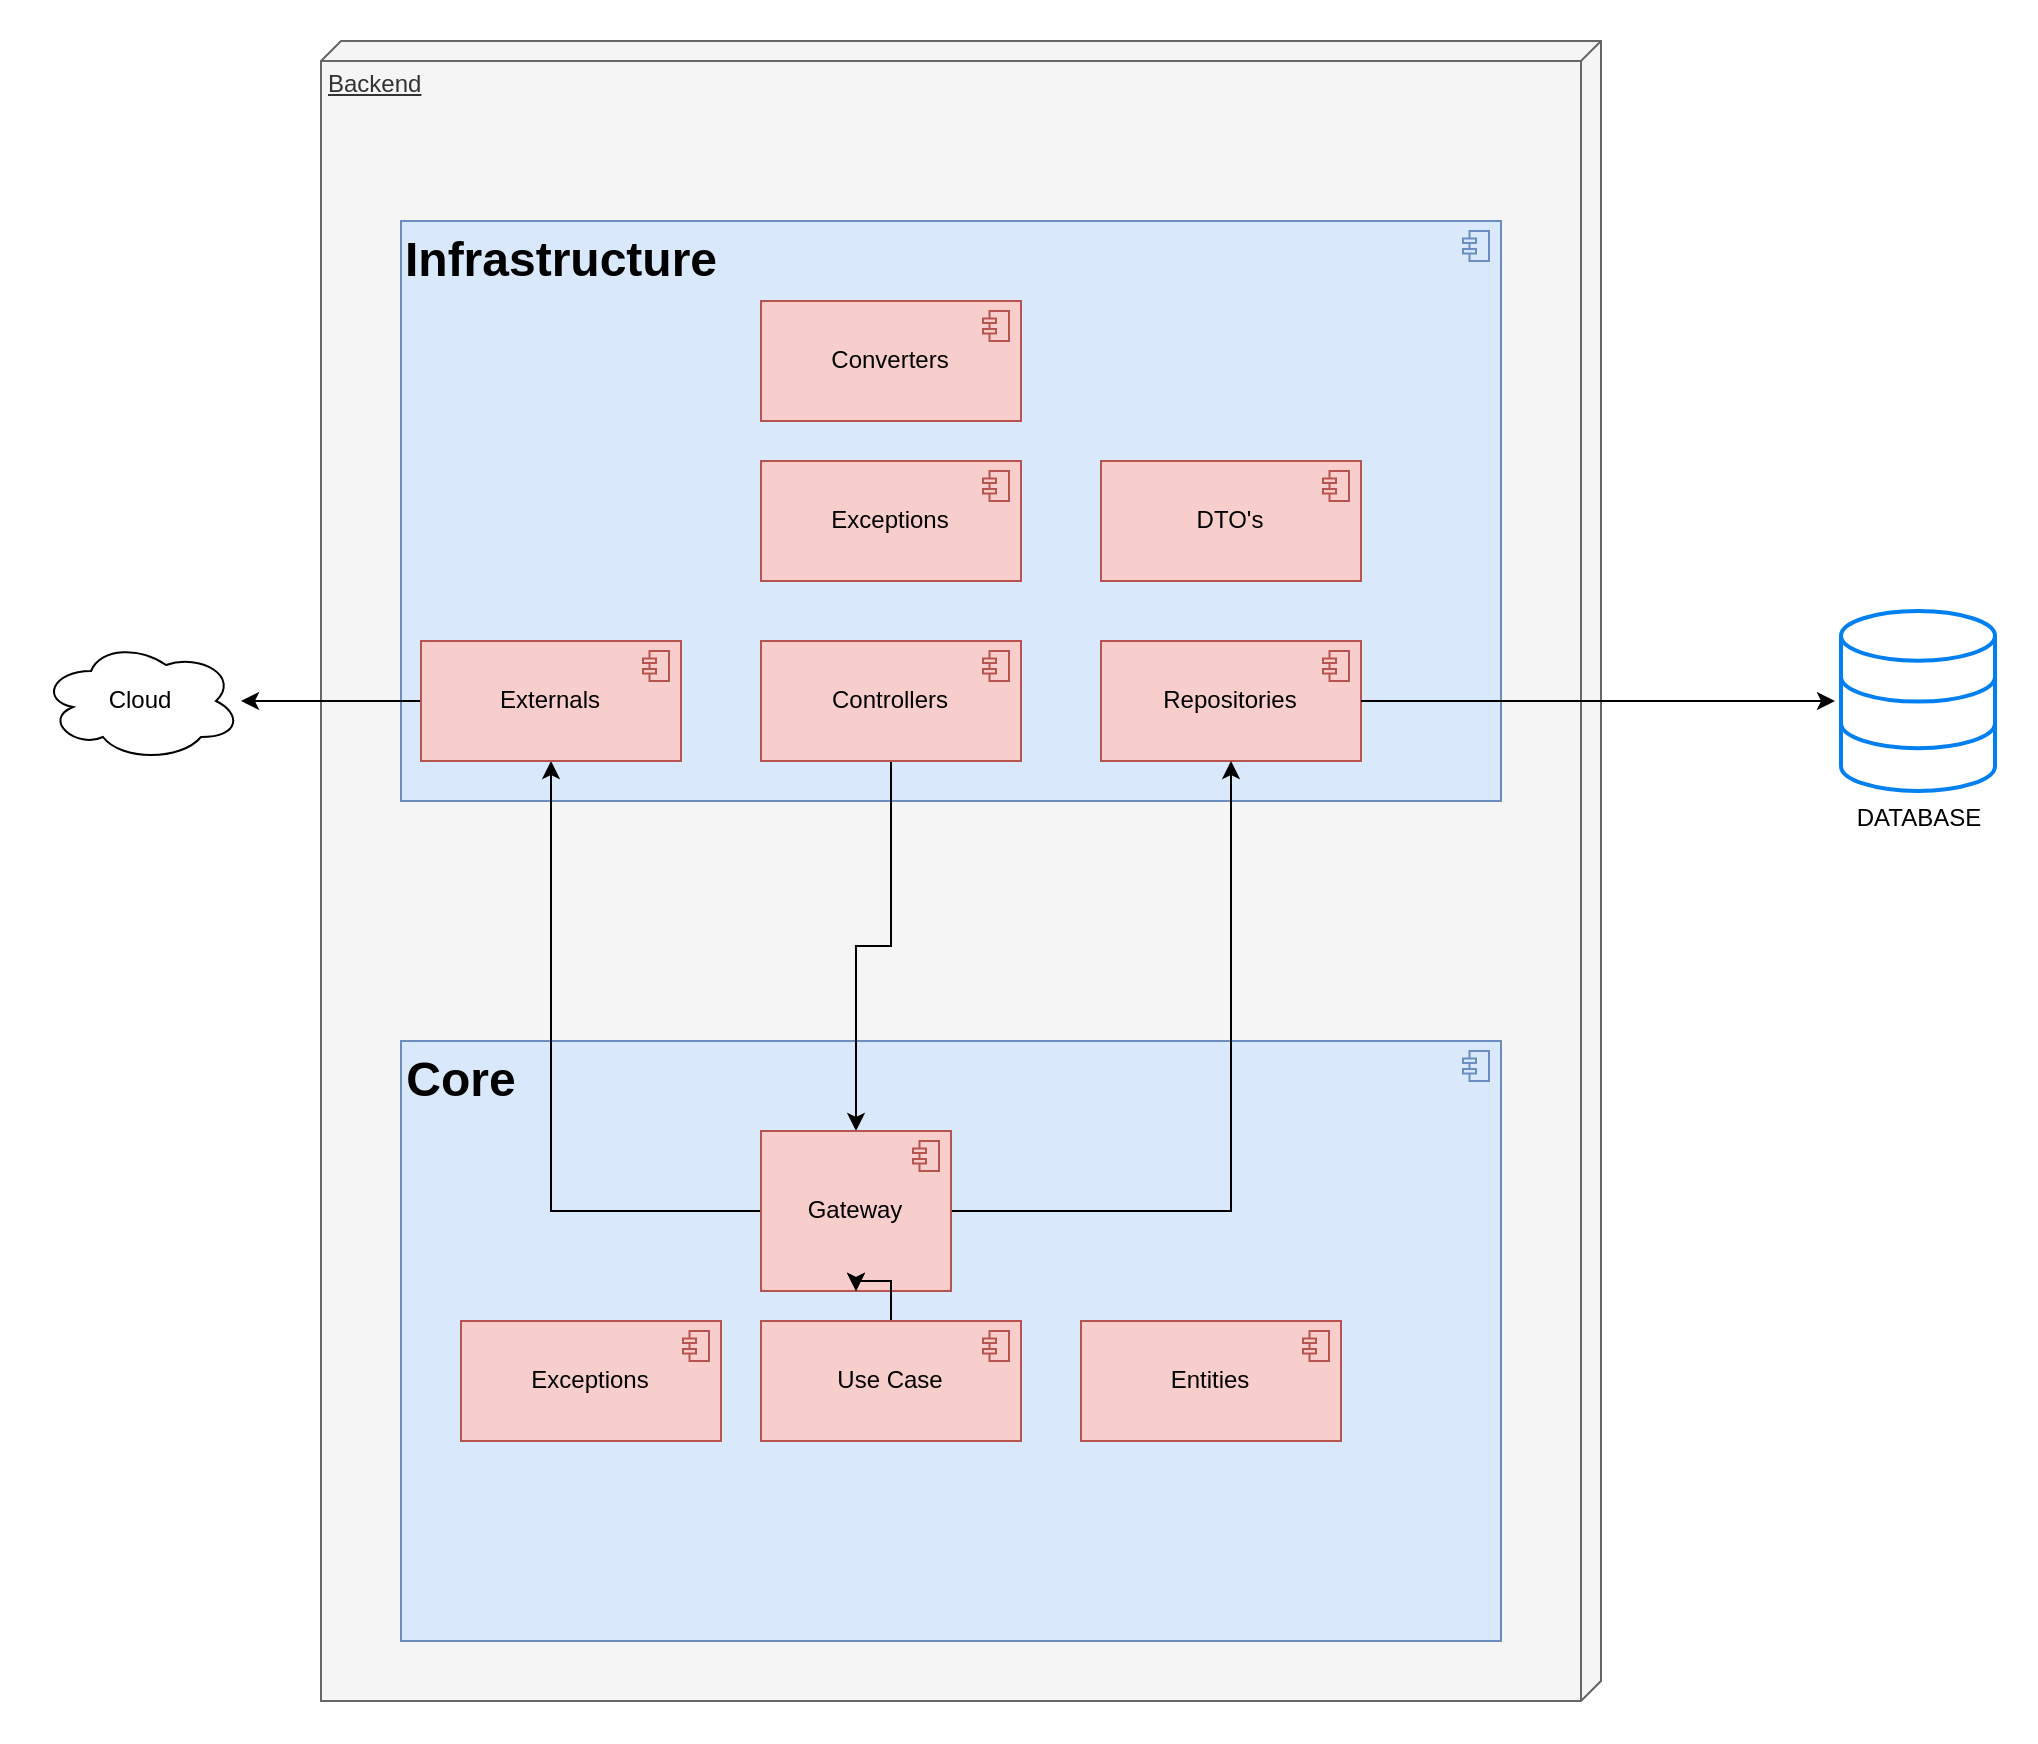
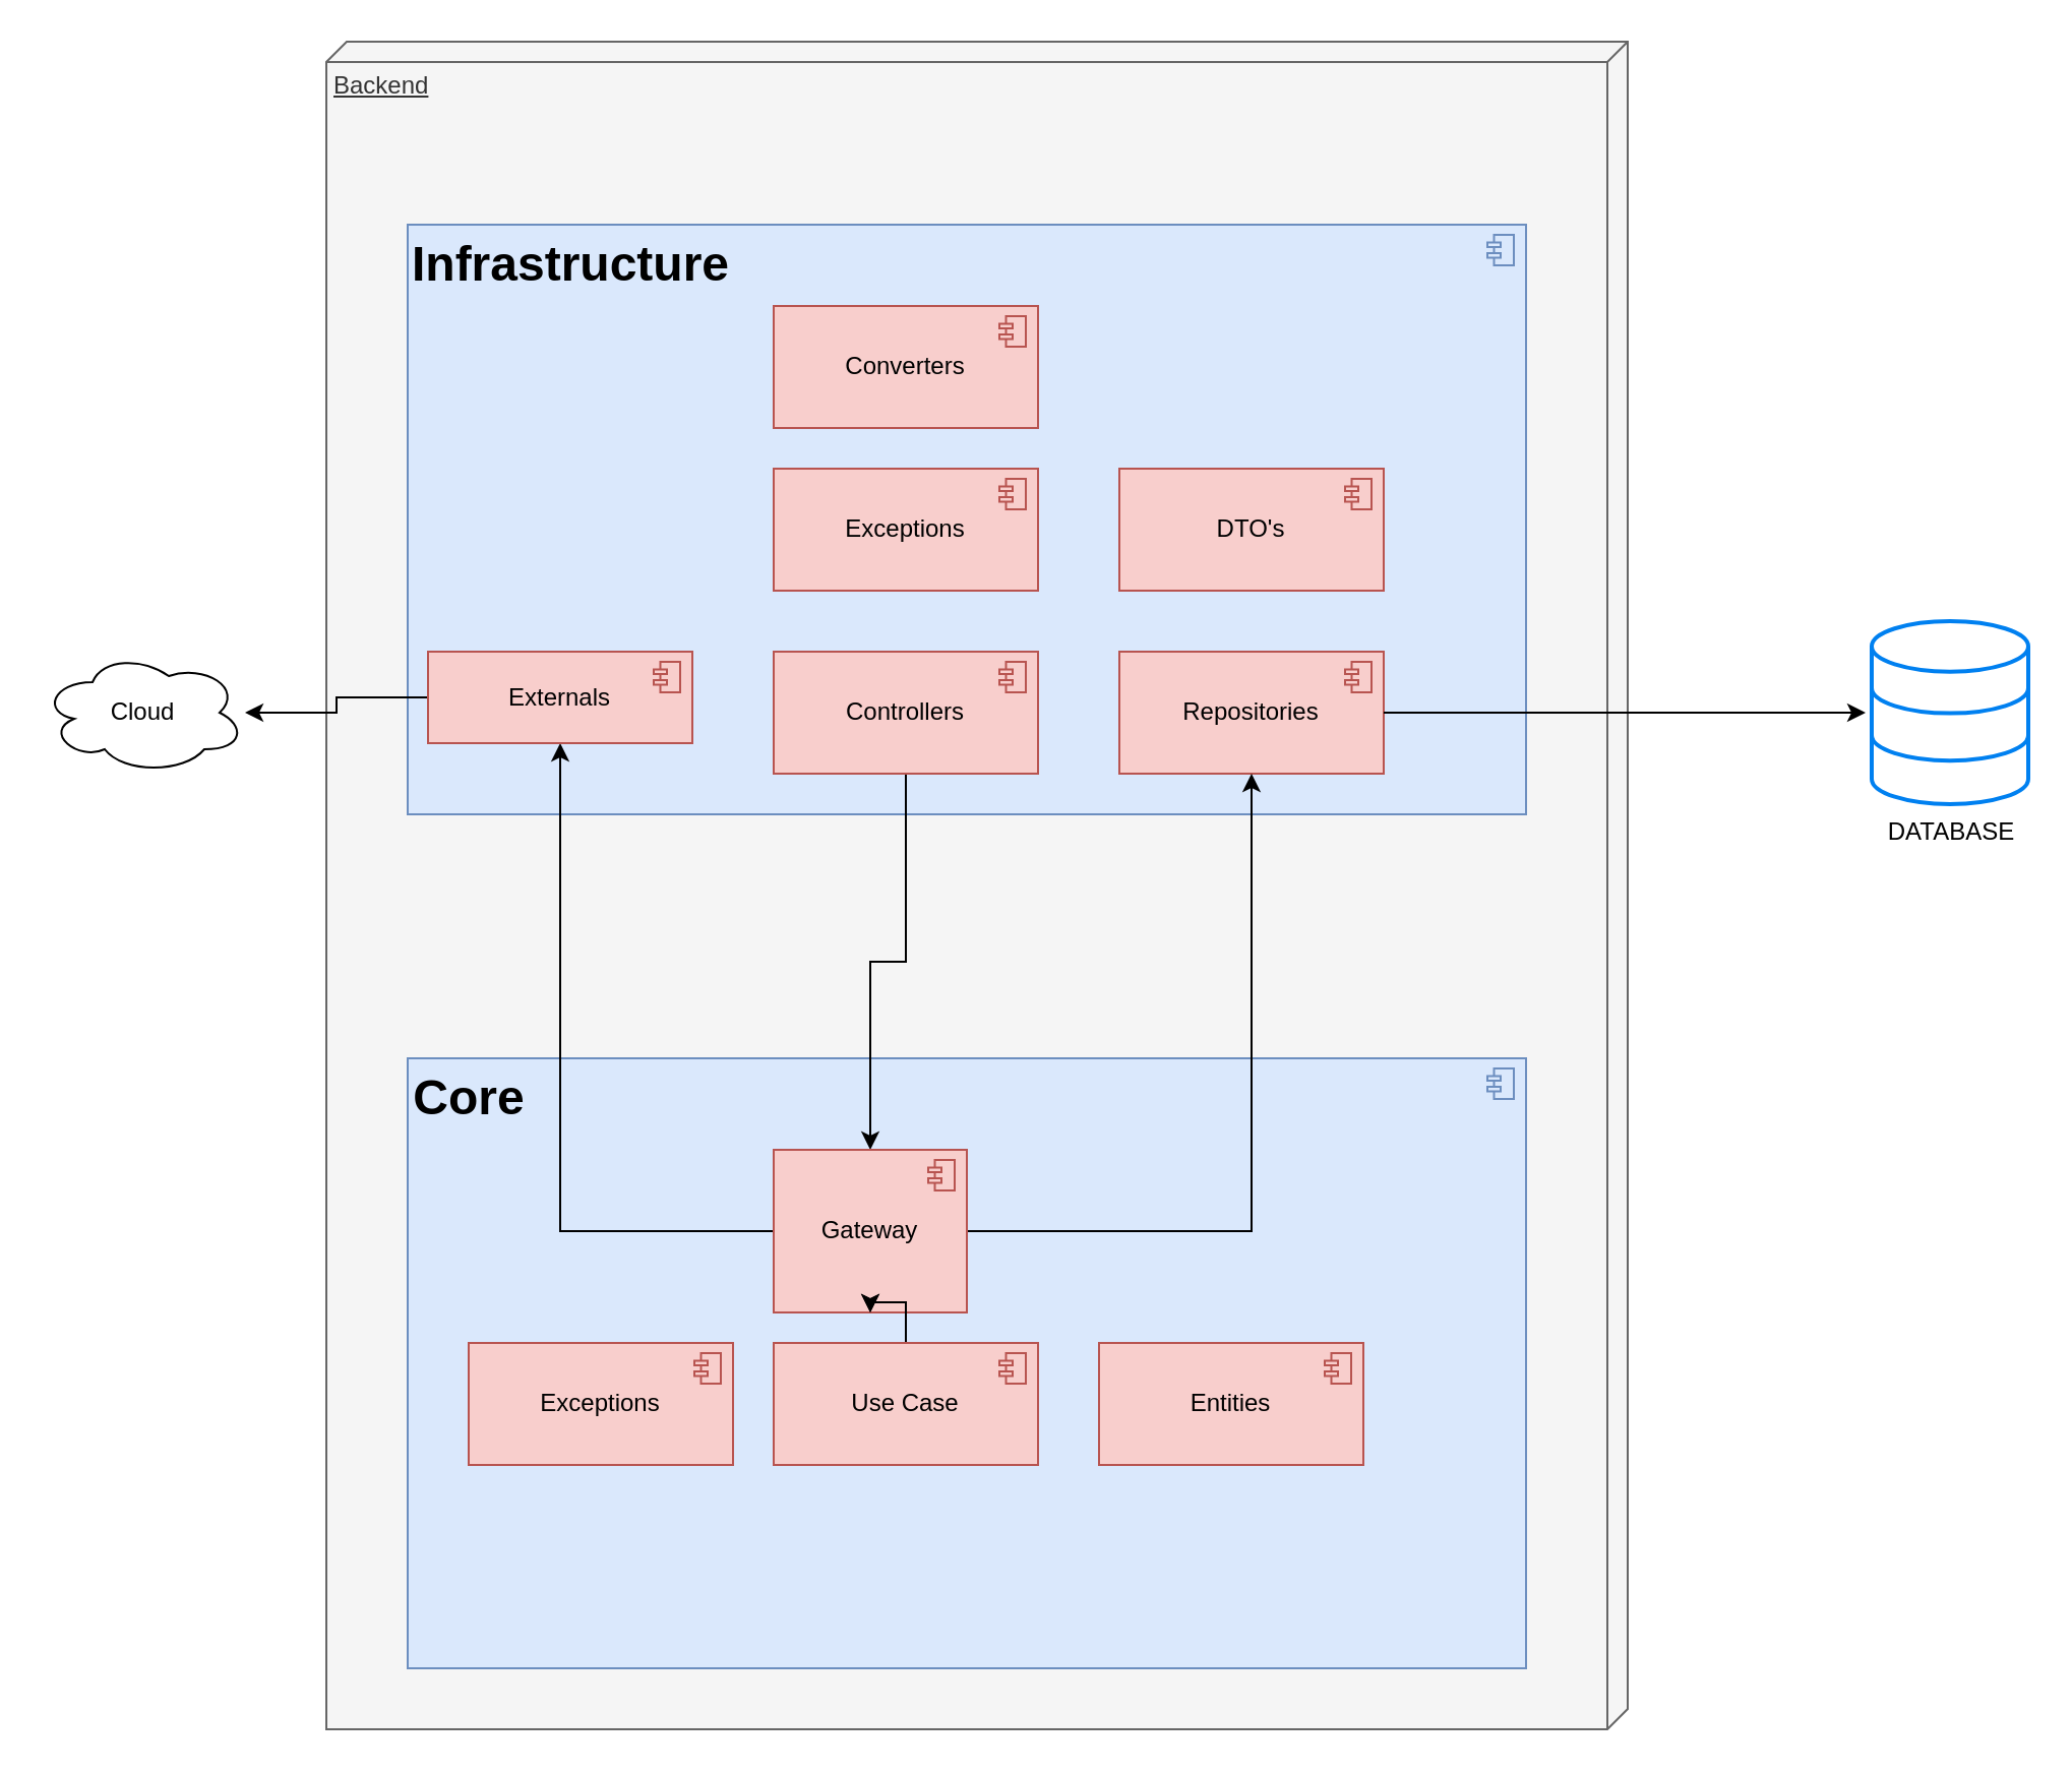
  <mxCell id="0" />
  <mxCell id="1" parent="0" />
  <mxCell id="2" value="Backend" style="verticalAlign=top;align=left;spacingTop=8;spacingLeft=2;spacingRight=12;shape=cube;size=10;direction=south;fontStyle=4;html=1;whiteSpace=wrap;fillColor=#f5f5f5;fontColor=#333333;strokeColor=#666666;" vertex="1" parent="1"><mxGeometry x="160" y="20" width="640" height="830" as="geometry" /></mxCell>
  <mxCell id="3" value="" style="html=1;outlineConnect=0;whiteSpace=wrap;shape=mxgraph.archimate.application;appType=comp;fillColor=#dae8fc;strokeColor=#6c8ebf;" vertex="1" parent="1"><mxGeometry x="200" y="110" width="550" height="290" as="geometry" /></mxCell>
  <mxCell id="4" value="&lt;div&gt;&lt;br&gt;&lt;/div&gt;" style="html=1;outlineConnect=0;whiteSpace=wrap;shape=mxgraph.archimate.application;appType=comp;fillColor=#dae8fc;strokeColor=#6c8ebf;" vertex="1" parent="1"><mxGeometry x="200" y="520" width="550" height="300" as="geometry" /></mxCell>
  <mxCell id="5" value="Repositories" style="html=1;outlineConnect=0;whiteSpace=wrap;shape=mxgraph.archimate3.application;appType=comp;archiType=square;fillColor=#f8cecc;strokeColor=#b85450;" vertex="1" parent="1"><mxGeometry x="550" y="320" width="130" height="60" as="geometry" /></mxCell>
  <mxCell id="6" style="edgeStyle=orthogonalEdgeStyle;rounded=0;orthogonalLoop=1;jettySize=auto;html=1;" edge="1" parent="1" source="7" target="10"><mxGeometry relative="1" as="geometry" /></mxCell>
  <mxCell id="7" value="Controllers" style="html=1;outlineConnect=0;whiteSpace=wrap;shape=mxgraph.archimate3.application;appType=comp;archiType=square;fillColor=#f8cecc;strokeColor=#b85450;" vertex="1" parent="1"><mxGeometry x="380" y="320" width="130" height="60" as="geometry" /></mxCell>
  <mxCell id="8" style="edgeStyle=orthogonalEdgeStyle;rounded=0;orthogonalLoop=1;jettySize=auto;html=1;" edge="1" parent="1" source="10" target="5"><mxGeometry relative="1" as="geometry" /></mxCell>
  <mxCell id="9" style="edgeStyle=orthogonalEdgeStyle;rounded=0;orthogonalLoop=1;jettySize=auto;html=1;" edge="1" parent="1" source="10" target="17"><mxGeometry relative="1" as="geometry" /></mxCell>
  <mxCell id="10" value="Gateway" style="html=1;outlineConnect=0;whiteSpace=wrap;shape=mxgraph.archimate3.application;appType=comp;archiType=square;fillColor=#f8cecc;strokeColor=#b85450;" vertex="1" parent="1"><mxGeometry x="380" y="565" width="95" height="80" as="geometry" /></mxCell>
  <mxCell id="11" value="" style="edgeStyle=orthogonalEdgeStyle;rounded=0;orthogonalLoop=1;jettySize=auto;html=1;" edge="1" parent="1" source="13" target="10"><mxGeometry relative="1" as="geometry" /></mxCell>
  <mxCell id="12" value="" style="edgeStyle=orthogonalEdgeStyle;rounded=0;orthogonalLoop=1;jettySize=auto;html=1;" edge="1" parent="1" source="13" target="10"><mxGeometry relative="1" as="geometry" /></mxCell>
  <mxCell id="13" value="Use Case" style="html=1;outlineConnect=0;whiteSpace=wrap;shape=mxgraph.archimate3.application;appType=comp;archiType=square;fillColor=#f8cecc;strokeColor=#b85450;" vertex="1" parent="1"><mxGeometry x="380" y="660" width="130" height="60" as="geometry" /></mxCell>
  <mxCell id="14" value="Converters" style="html=1;outlineConnect=0;whiteSpace=wrap;shape=mxgraph.archimate3.application;appType=comp;archiType=square;fillColor=#f8cecc;strokeColor=#b85450;" vertex="1" parent="1"><mxGeometry x="380" y="150" width="130" height="60" as="geometry" /></mxCell>
  <mxCell id="15" value="DTO's" style="html=1;outlineConnect=0;whiteSpace=wrap;shape=mxgraph.archimate3.application;appType=comp;archiType=square;fillColor=#f8cecc;strokeColor=#b85450;" vertex="1" parent="1"><mxGeometry x="550" y="230" width="130" height="60" as="geometry" /></mxCell>
  <mxCell id="16" style="edgeStyle=orthogonalEdgeStyle;rounded=0;orthogonalLoop=1;jettySize=auto;html=1;" edge="1" parent="1" source="17" target="19"><mxGeometry relative="1" as="geometry"><mxPoint x="100" y="240" as="targetPoint" /></mxGeometry></mxCell>
- <mxCell id="17" value="Externals" style="html=1;outlineConnect=0;whiteSpace=wrap;shape=mxgraph.archimate3.application;appType=comp;archiType=square;fillColor=#f8cecc;strokeColor=#b85450;" vertex="1" parent="1"><mxGeometry x="210" y="320" width="130" height="60" as="geometry" /></mxCell>
+ <mxCell id="17" value="Externals" style="html=1;outlineConnect=0;whiteSpace=wrap;shape=mxgraph.archimate3.application;appType=comp;archiType=square;fillColor=#f8cecc;strokeColor=#b85450;" vertex="1" parent="1"><mxGeometry x="210" y="320" width="130" height="45" as="geometry" /></mxCell>
  <mxCell id="18" value="Exceptions" style="html=1;outlineConnect=0;whiteSpace=wrap;shape=mxgraph.archimate3.application;appType=comp;archiType=square;fillColor=#f8cecc;strokeColor=#b85450;" vertex="1" parent="1"><mxGeometry x="380" y="230" width="130" height="60" as="geometry" /></mxCell>
  <mxCell id="19" value="Cloud" style="ellipse;shape=cloud;whiteSpace=wrap;html=1;align=center;" vertex="1" parent="1"><mxGeometry x="20" y="320" width="100" height="60" as="geometry" /></mxCell>
  <mxCell id="20" value="Entities" style="html=1;outlineConnect=0;whiteSpace=wrap;shape=mxgraph.archimate3.application;appType=comp;archiType=square;fillColor=#f8cecc;strokeColor=#b85450;" vertex="1" parent="1"><mxGeometry x="540" y="660" width="130" height="60" as="geometry" /></mxCell>
  <mxCell id="21" value="Exceptions" style="html=1;outlineConnect=0;whiteSpace=wrap;shape=mxgraph.archimate3.application;appType=comp;archiType=square;fillColor=#f8cecc;strokeColor=#b85450;" vertex="1" parent="1"><mxGeometry x="230" y="660" width="130" height="60" as="geometry" /></mxCell>
  <mxCell id="22" value="DATABASE" style="html=1;verticalLabelPosition=bottom;align=center;labelBackgroundColor=#ffffff;verticalAlign=top;strokeWidth=2;strokeColor=#0080F0;shadow=0;dashed=0;shape=mxgraph.ios7.icons.data;" vertex="1" parent="1"><mxGeometry x="920" y="305" width="77" height="90" as="geometry" /></mxCell>
  <mxCell id="23" style="edgeStyle=orthogonalEdgeStyle;rounded=0;orthogonalLoop=1;jettySize=auto;html=1;entryX=-0.039;entryY=0.5;entryDx=0;entryDy=0;entryPerimeter=0;" edge="1" parent="1" source="5" target="22"><mxGeometry relative="1" as="geometry" /></mxCell>
  <mxCell id="24" value="Infrastructure" style="text;strokeColor=none;fillColor=none;html=1;fontSize=24;fontStyle=1;verticalAlign=middle;align=center;" vertex="1" parent="1"><mxGeometry x="230" y="110" width="100" height="40" as="geometry" /></mxCell>
  <mxCell id="25" value="Core" style="text;strokeColor=none;fillColor=none;html=1;fontSize=24;fontStyle=1;verticalAlign=middle;align=center;" vertex="1" parent="1"><mxGeometry x="180" y="520" width="100" height="40" as="geometry" /></mxCell>
